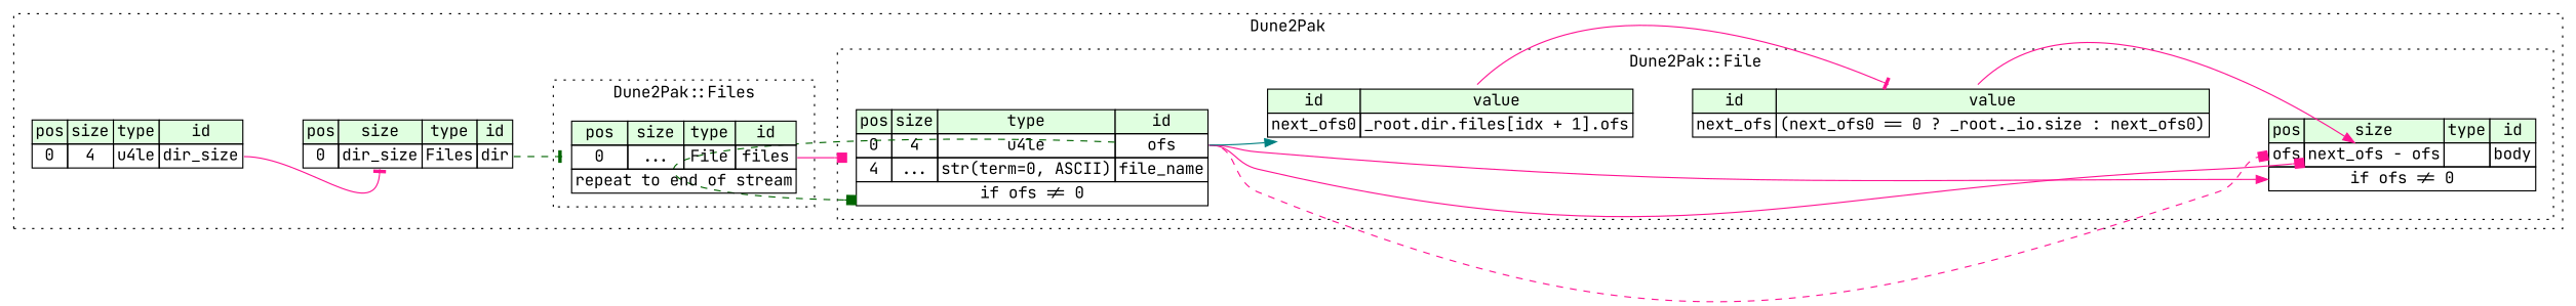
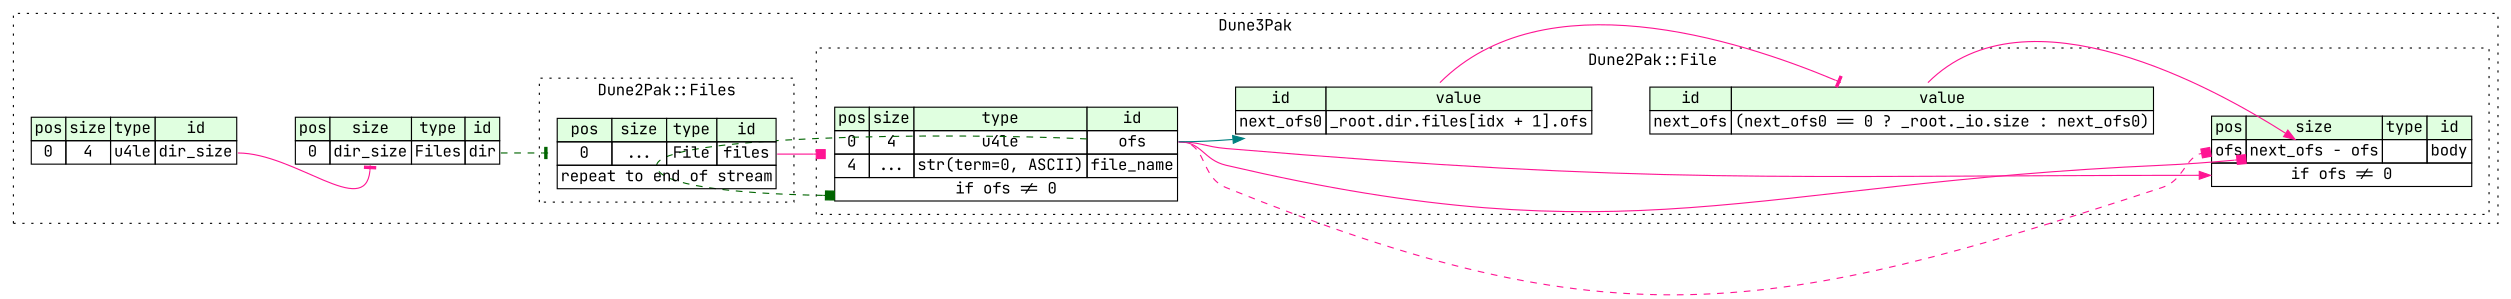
  digraph {
    rankdir=LR
    fontname="JetBrains Mono"
    node [shape=plaintext fontname="JetBrains Mono"]
    edge [color=deeppink tailport=ofs_type style=solid arrowhead=box fontname="JetBrains Mono"]
    n1 [label=<<TABLE BORDER="0" CELLBORDER="1" CELLSPACING="0"> 				<TR><TD BGCOLOR="#E0FFE0">pos</TD><TD BGCOLOR="#E0FFE0">size</TD><TD BGCOLOR="#E0FFE0">type</TD><TD BGCOLOR="#E0FFE0">id</TD></TR> 				<TR><TD PORT="ofs_pos">0</TD><TD PORT="ofs_size">4</TD><TD>u4le</TD><TD PORT="ofs_type">ofs</TD></TR> 				<TR><TD PORT="file_name_pos">4</TD><TD PORT="file_name_size">...</TD><TD>str(term=0, ASCII)</TD><TD PORT="file_name_type">file_name</TD></TR> 				<TR><TD COLSPAN="4" PORT="file_name__if">if ofs != 0</TD></TR> 			</TABLE>>]
    n2 [label=<<TABLE BORDER="0" CELLBORDER="1" CELLSPACING="0"> 				<TR><TD BGCOLOR="#E0FFE0">pos</TD><TD BGCOLOR="#E0FFE0">size</TD><TD BGCOLOR="#E0FFE0">type</TD><TD BGCOLOR="#E0FFE0">id</TD></TR> 				<TR><TD PORT="body_pos">ofs</TD><TD PORT="body_size">next_ofs - ofs</TD><TD></TD><TD PORT="body_type">body</TD></TR> 				<TR><TD COLSPAN="4" PORT="body__if">if ofs != 0</TD></TR> 			</TABLE>>]
    n3 [label=<<TABLE BORDER="0" CELLBORDER="1" CELLSPACING="0"> 				<TR><TD BGCOLOR="#E0FFE0">id</TD><TD BGCOLOR="#E0FFE0">value</TD></TR> 				<TR><TD>next_ofs</TD><TD>(next_ofs0 == 0 ? _root._io.size : next_ofs0)</TD></TR> 			</TABLE>>]
    n4 [label=<<TABLE BORDER="0" CELLBORDER="1" CELLSPACING="0"> 				<TR><TD BGCOLOR="#E0FFE0">id</TD><TD BGCOLOR="#E0FFE0">value</TD></TR> 				<TR><TD>next_ofs0</TD><TD>_root.dir.files[idx + 1].ofs</TD></TR> 			</TABLE>>]
    n5 [label=<<TABLE BORDER="0" CELLBORDER="1" CELLSPACING="0"> 				<TR><TD BGCOLOR="#E0FFE0">pos</TD><TD BGCOLOR="#E0FFE0">size</TD><TD BGCOLOR="#E0FFE0">type</TD><TD BGCOLOR="#E0FFE0">id</TD></TR> 				<TR><TD PORT="files_pos">0</TD><TD PORT="files_size">...</TD><TD>File</TD><TD PORT="files_type">files</TD></TR> 				<TR><TD COLSPAN="4" PORT="files__repeat">repeat to end of stream</TD></TR> 			</TABLE>>]
    n6 [label=<<TABLE BORDER="0" CELLBORDER="1" CELLSPACING="0"> 			<TR><TD BGCOLOR="#E0FFE0">pos</TD><TD BGCOLOR="#E0FFE0">size</TD><TD BGCOLOR="#E0FFE0">type</TD><TD BGCOLOR="#E0FFE0">id</TD></TR> 			<TR><TD PORT="dir_pos">0</TD><TD PORT="dir_size">dir_size</TD><TD>Files</TD><TD PORT="dir_type">dir</TD></TR> 		</TABLE>>]
    n7 [label=<<TABLE BORDER="0" CELLBORDER="1" CELLSPACING="0"> 			<TR><TD BGCOLOR="#E0FFE0">pos</TD><TD BGCOLOR="#E0FFE0">size</TD><TD BGCOLOR="#E0FFE0">type</TD><TD BGCOLOR="#E0FFE0">id</TD></TR> 			<TR><TD PORT="dir_size_pos">0</TD><TD PORT="dir_size_size">4</TD><TD>u4le</TD><TD PORT="dir_size_type">dir_size</TD></TR> 		</TABLE>>]
    subgraph cluster_1 {
-     label=Dune2Pak
+     label=Dune3Pak
      style=dotted
      n6
      n7
      subgraph cluster_2 {
        label="Dune2Pak::File"
        style=dotted
        n1
        n2
        n3
        n4
      }
      subgraph cluster_3 {
        label="Dune2Pak::Files"
        style=dotted
        n5
      }
    }
    n1 -> n1 [color=darkgreen headport=file_name__if style=dashed]
    n1 -> n2 [headport=body_pos style=dashed]
    n1 -> n2 [headport=body_size]
    n1 -> n2 [headport=body__if arrowhead=normal]
    n1 -> n4 [color=teal arrowhead=normal]
    n3 -> n2 [headport=body_size tailport=next_ofs_type arrowhead=normal]
    n4 -> n3 [tailport=next_ofs0_type arrowhead=tee]
    n5 -> n1 [tailport=files_type]
    n6 -> n5 [style=dashed tailport=dir_type color=darkgreen arrowhead=tee]
    n7 -> n6 [headport=dir_size tailport=dir_size_type arrowhead=tee]
  }
